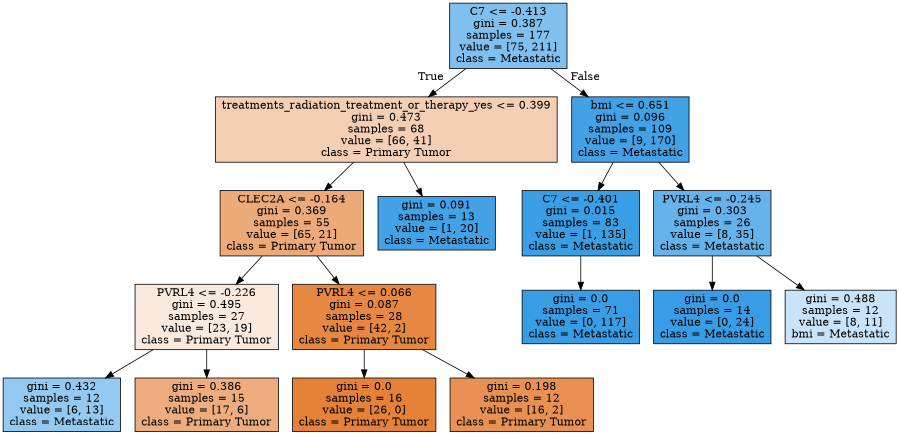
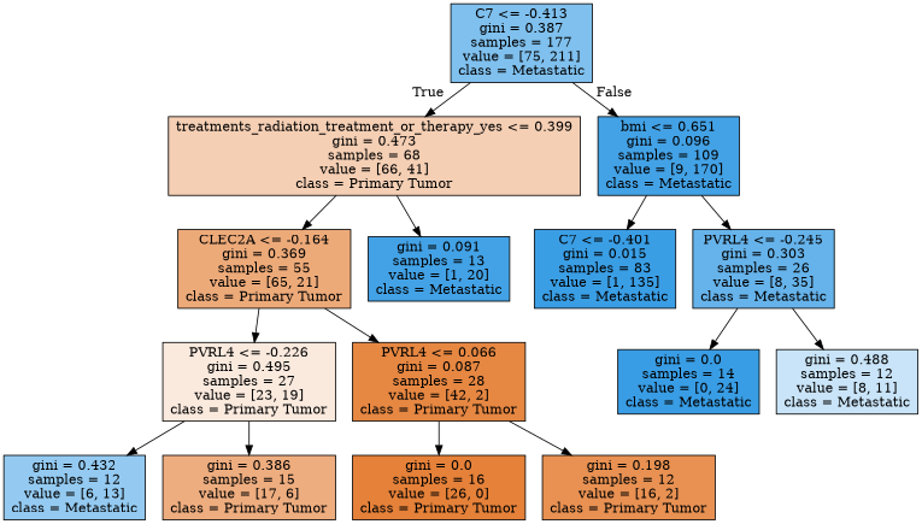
  digraph {
    node [color=black fillcolor="#43a2e6" shape=box style=filled]
    n1 [fillcolor="#7fc0ee" label="C7 <= -0.413\ngini = 0.387\nsamples = 177\nvalue = [75, 211]\nclass = Metastatic"]
    n2 [fillcolor="#f5cfb4" label="treatments_radiation_treatment_or_therapy_yes <= 0.399\ngini = 0.473\nsamples = 68\nvalue = [66, 41]\nclass = Primary Tumor"]
    n3 [label="bmi <= 0.651\ngini = 0.096\nsamples = 109\nvalue = [9, 170]\nclass = Metastatic"]
    n4 [fillcolor="#edaa79" label="CLEC2A <= -0.164\ngini = 0.369\nsamples = 55\nvalue = [65, 21]\nclass = Primary Tumor"]
    n5 [label="gini = 0.091\nsamples = 13\nvalue = [1, 20]\nclass = Metastatic"]
    n6 [fillcolor="#3a9ee5" label="C7 <= -0.401\ngini = 0.015\nsamples = 83\nvalue = [1, 135]\nclass = Metastatic"]
    n7 [fillcolor="#66b3eb" label="PVRL4 <= -0.245\ngini = 0.303\nsamples = 26\nvalue = [8, 35]\nclass = Metastatic"]
    n8 [fillcolor="#fae9dd" label="PVRL4 <= -0.226\ngini = 0.495\nsamples = 27\nvalue = [23, 19]\nclass = Primary Tumor"]
    n9 [fillcolor="#e68742" label="PVRL4 <= 0.066\ngini = 0.087\nsamples = 28\nvalue = [42, 2]\nclass = Primary Tumor"]
    n10 [fillcolor="#94caf1" label="gini = 0.432\nsamples = 12\nvalue = [6, 13]\nclass = Metastatic"]
    n11 [fillcolor="#eead7f" label="gini = 0.386\nsamples = 15\nvalue = [17, 6]\nclass = Primary Tumor"]
    n12 [fillcolor="#e58139" label="gini = 0.0\nsamples = 16\nvalue = [26, 0]\nclass = Primary Tumor"]
    n13 [fillcolor="#e89152" label="gini = 0.198\nsamples = 12\nvalue = [16, 2]\nclass = Primary Tumor"]
-   n14 [fillcolor="#399de5" label="gini = 0.0\nsamples = 71\nvalue = [0, 117]\nclass = Metastatic"]
    n15 [fillcolor="#399de5" label="gini = 0.0\nsamples = 14\nvalue = [0, 24]\nclass = Metastatic"]
-   n16 [fillcolor="#c9e4f8" label="gini = 0.488\nsamples = 12\nvalue = [8, 11]\nbmi = Metastatic"]
+   n16 [fillcolor="#c9e4f8" label="gini = 0.488\nsamples = 12\nvalue = [8, 11]\nclass = Metastatic"]
    n1 -> n2 [headlabel=True labelangle=45 labeldistance=2.5]
    n1 -> n3 [headlabel=False labelangle=-45 labeldistance=2.5]
    n2 -> n4
    n2 -> n5
    n3 -> n6
    n3 -> n7
    n4 -> n8
    n4 -> n9
-   n6 -> n14
    n7 -> n15
    n7 -> n16
    n8 -> n10
    n8 -> n11
    n9 -> n12
    n9 -> n13
  }
